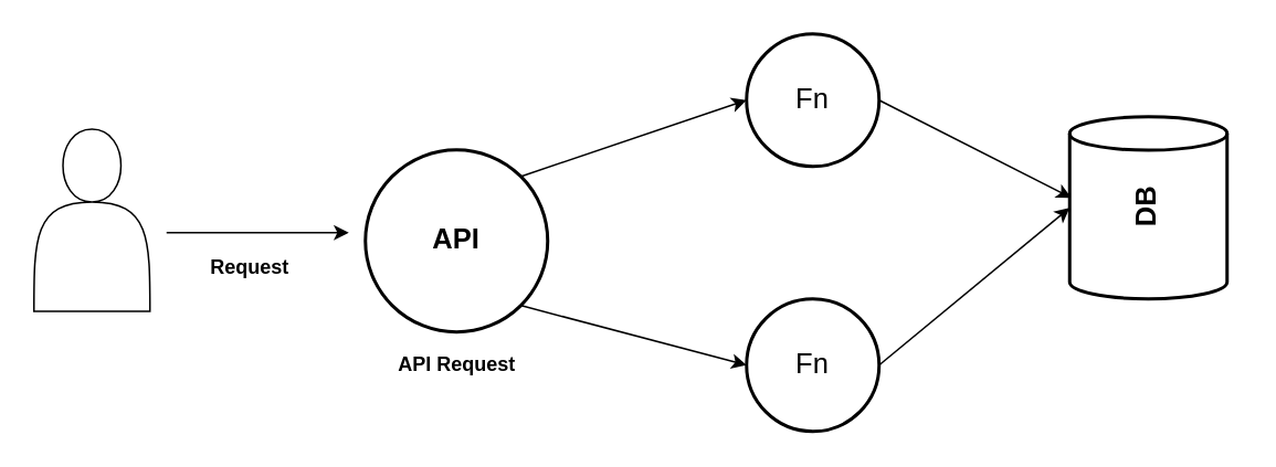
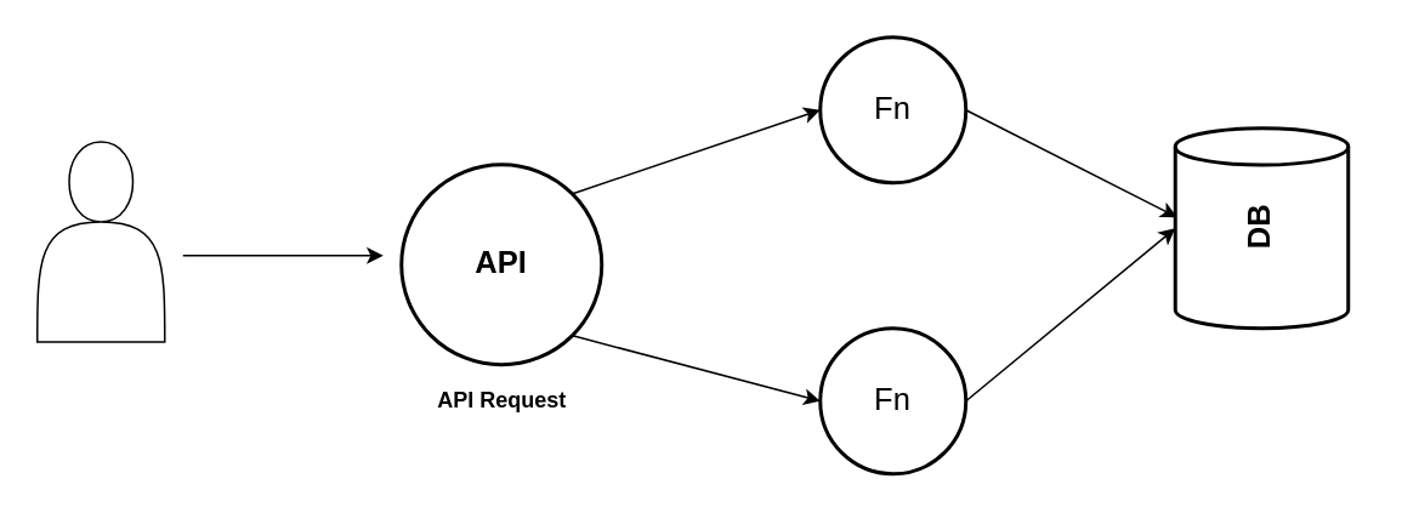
  <mxCell id="0" />
  <mxCell id="1" parent="0" />
  <mxCell id="2" value="" style="shape=actor;whiteSpace=wrap;html=1;" parent="1" vertex="1"><mxGeometry x="20" y="77.5" width="70" height="110" as="geometry" /></mxCell>
  <mxCell id="3" style="rounded=0;orthogonalLoop=1;jettySize=auto;html=1;exitX=0.855;exitY=0.145;exitDx=0;exitDy=0;exitPerimeter=0;entryX=0;entryY=0.5;entryDx=0;entryDy=0;entryPerimeter=0;fontSize=17;" parent="1" source="5" target="7" edge="1"><mxGeometry relative="1" as="geometry" /></mxCell>
  <mxCell id="4" style="edgeStyle=none;rounded=0;orthogonalLoop=1;jettySize=auto;html=1;exitX=0.855;exitY=0.855;exitDx=0;exitDy=0;exitPerimeter=0;entryX=0;entryY=0.5;entryDx=0;entryDy=0;entryPerimeter=0;fontSize=17;" parent="1" source="5" target="9" edge="1"><mxGeometry relative="1" as="geometry" /></mxCell>
  <mxCell id="5" value="&lt;b&gt;API&lt;/b&gt;" style="strokeWidth=2;html=1;shape=mxgraph.flowchart.start_2;whiteSpace=wrap;fontSize=17;" parent="1" vertex="1"><mxGeometry x="220" y="90" width="110" height="110" as="geometry" /></mxCell>
  <mxCell id="6" style="edgeStyle=none;rounded=0;orthogonalLoop=1;jettySize=auto;html=1;exitX=1;exitY=0.5;exitDx=0;exitDy=0;exitPerimeter=0;fontSize=17;entryX=0.555;entryY=0.011;entryDx=0;entryDy=0;entryPerimeter=0;" parent="1" source="7" target="10" edge="1"><mxGeometry relative="1" as="geometry"><mxPoint x="640" y="120" as="targetPoint" /></mxGeometry></mxCell>
  <mxCell id="7" value="Fn" style="strokeWidth=2;html=1;shape=mxgraph.flowchart.start_2;whiteSpace=wrap;fontSize=17;" parent="1" vertex="1"><mxGeometry x="450" y="20" width="80" height="80" as="geometry" /></mxCell>
  <mxCell id="8" style="edgeStyle=none;rounded=0;orthogonalLoop=1;jettySize=auto;html=1;entryX=0.5;entryY=0;entryDx=0;entryDy=0;entryPerimeter=0;fontSize=17;exitX=1;exitY=0.5;exitDx=0;exitDy=0;exitPerimeter=0;" parent="1" source="9" target="10" edge="1"><mxGeometry relative="1" as="geometry"><mxPoint x="540" y="220" as="sourcePoint" /></mxGeometry></mxCell>
  <mxCell id="9" value="Fn" style="strokeWidth=2;html=1;shape=mxgraph.flowchart.start_2;whiteSpace=wrap;fontSize=17;" parent="1" vertex="1"><mxGeometry x="450" y="180" width="80" height="80" as="geometry" /></mxCell>
  <mxCell id="10" value="&lt;b&gt;DB&lt;/b&gt;" style="strokeWidth=2;html=1;shape=mxgraph.flowchart.direct_data;whiteSpace=wrap;fontSize=17;rotation=-90;" parent="1" vertex="1"><mxGeometry x="637.5" y="77.5" width="110" height="95" as="geometry" /></mxCell>
  <mxCell id="11" value="" style="endArrow=classic;html=1;rounded=0;fontSize=17;" parent="1" edge="1"><mxGeometry width="50" height="50" relative="1" as="geometry"><mxPoint x="100" y="140" as="sourcePoint" /><mxPoint x="210" y="140" as="targetPoint" /><Array as="points"><mxPoint x="150" y="140" /></Array></mxGeometry></mxCell>
- <mxCell id="12" value="&lt;font style=&quot;font-size: 12px;&quot;&gt;&lt;b&gt;Request&lt;/b&gt;&lt;/font&gt;" style="text;html=1;align=center;verticalAlign=middle;resizable=0;points=[];autosize=1;strokeColor=none;fillColor=none;fontSize=17;" parent="1" vertex="1"><mxGeometry x="115" y="145" width="70" height="30" as="geometry" /></mxCell>
  <mxCell id="13" value="&lt;b&gt;API Request&lt;/b&gt;" style="text;html=1;align=center;verticalAlign=middle;resizable=0;points=[];autosize=1;strokeColor=none;fillColor=none;" vertex="1" parent="1"><mxGeometry x="225" y="205" width="100" height="30" as="geometry" /></mxCell>
